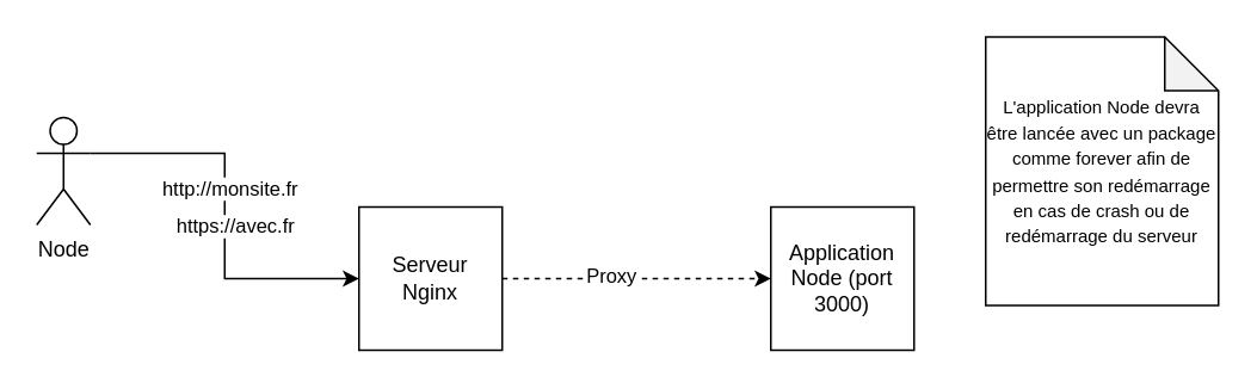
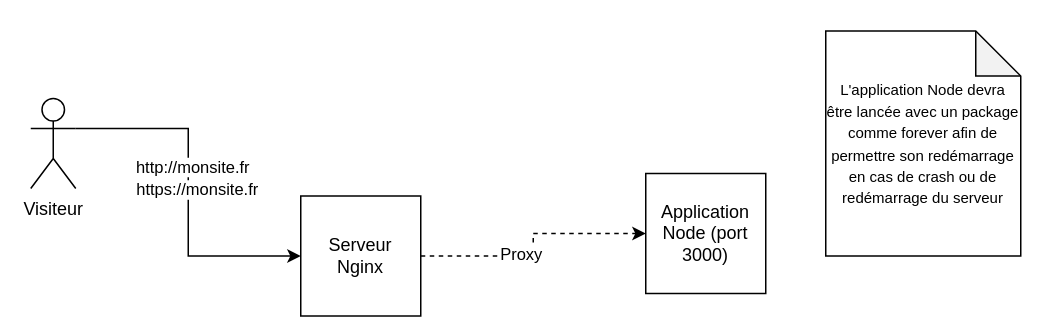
  <mxCell id="0" />
  <mxCell id="1" parent="0" />
  <mxCell id="2" style="edgeStyle=orthogonalEdgeStyle;rounded=0;orthogonalLoop=1;jettySize=auto;html=1;exitX=1;exitY=0.5;exitDx=0;exitDy=0;dashed=1;" edge="1" parent="1" source="4" target="8"><mxGeometry relative="1" as="geometry" /></mxCell>
  <mxCell id="3" value="Proxy" style="edgeLabel;html=1;align=center;verticalAlign=middle;resizable=0;points=[];" vertex="1" connectable="0" parent="2"><mxGeometry x="-0.2" y="2" relative="1" as="geometry"><mxPoint as="offset" /></mxGeometry></mxCell>
- <mxCell id="4" value="Serveur &lt;br&gt;Nginx" style="whiteSpace=wrap;html=1;aspect=fixed;" vertex="1" parent="1"><mxGeometry x="200" y="115" width="80" height="80" as="geometry" /></mxCell>
+ <mxCell id="4" value="Serveur &lt;br&gt;Nginx" style="whiteSpace=wrap;html=1;aspect=fixed;" vertex="1" parent="1"><mxGeometry x="200" y="130" width="80" height="80" as="geometry" /></mxCell>
  <mxCell id="5" style="edgeStyle=orthogonalEdgeStyle;rounded=0;orthogonalLoop=1;jettySize=auto;html=1;exitX=1;exitY=0.333;exitDx=0;exitDy=0;exitPerimeter=0;entryX=0;entryY=0.5;entryDx=0;entryDy=0;" edge="1" parent="1" source="7" target="4"><mxGeometry relative="1" as="geometry" /></mxCell>
  <mxCell id="6" value="http://monsite.fr" style="edgeLabel;html=1;align=center;verticalAlign=middle;resizable=0;points=[];" vertex="1" connectable="0" parent="5"><mxGeometry x="-0.262" y="-1" relative="1" as="geometry"><mxPoint x="3" y="14" as="offset" /></mxGeometry></mxCell>
- <mxCell id="7" value="Node" style="shape=umlActor;verticalLabelPosition=bottom;labelBackgroundColor=#ffffff;verticalAlign=top;html=1;outlineConnect=0;" vertex="1" parent="1"><mxGeometry x="20" y="65" width="30" height="60" as="geometry" /></mxCell>
+ <mxCell id="7" value="Visiteur" style="shape=umlActor;verticalLabelPosition=bottom;labelBackgroundColor=#ffffff;verticalAlign=top;html=1;outlineConnect=0;" vertex="1" parent="1"><mxGeometry x="20" y="65" width="30" height="60" as="geometry" /></mxCell>
  <mxCell id="8" value="Application&lt;br&gt;Node (port 3000)" style="whiteSpace=wrap;html=1;aspect=fixed;" vertex="1" parent="1"><mxGeometry x="430" y="115" width="80" height="80" as="geometry" /></mxCell>
- <mxCell id="9" value="https://avec.fr" style="edgeLabel;html=1;align=center;verticalAlign=middle;resizable=0;points=[];" vertex="1" connectable="0" parent="1"><mxGeometry x="130" y="125" as="geometry" /></mxCell>
+ <mxCell id="9" value="https://monsite.fr" style="edgeLabel;html=1;align=center;verticalAlign=middle;resizable=0;points=[];" vertex="1" connectable="0" parent="1"><mxGeometry x="130" y="125" as="geometry" /></mxCell>
  <mxCell id="10" value="&lt;font style=&quot;font-size: 10px&quot;&gt;L'application Node devra être lancée avec un package comme forever afin de permettre son redémarrage en cas de crash ou de redémarrage du serveur&lt;/font&gt;" style="shape=note;whiteSpace=wrap;html=1;backgroundOutline=1;darkOpacity=0.05;" vertex="1" parent="1"><mxGeometry x="550" y="20" width="130" height="150" as="geometry" /></mxCell>
